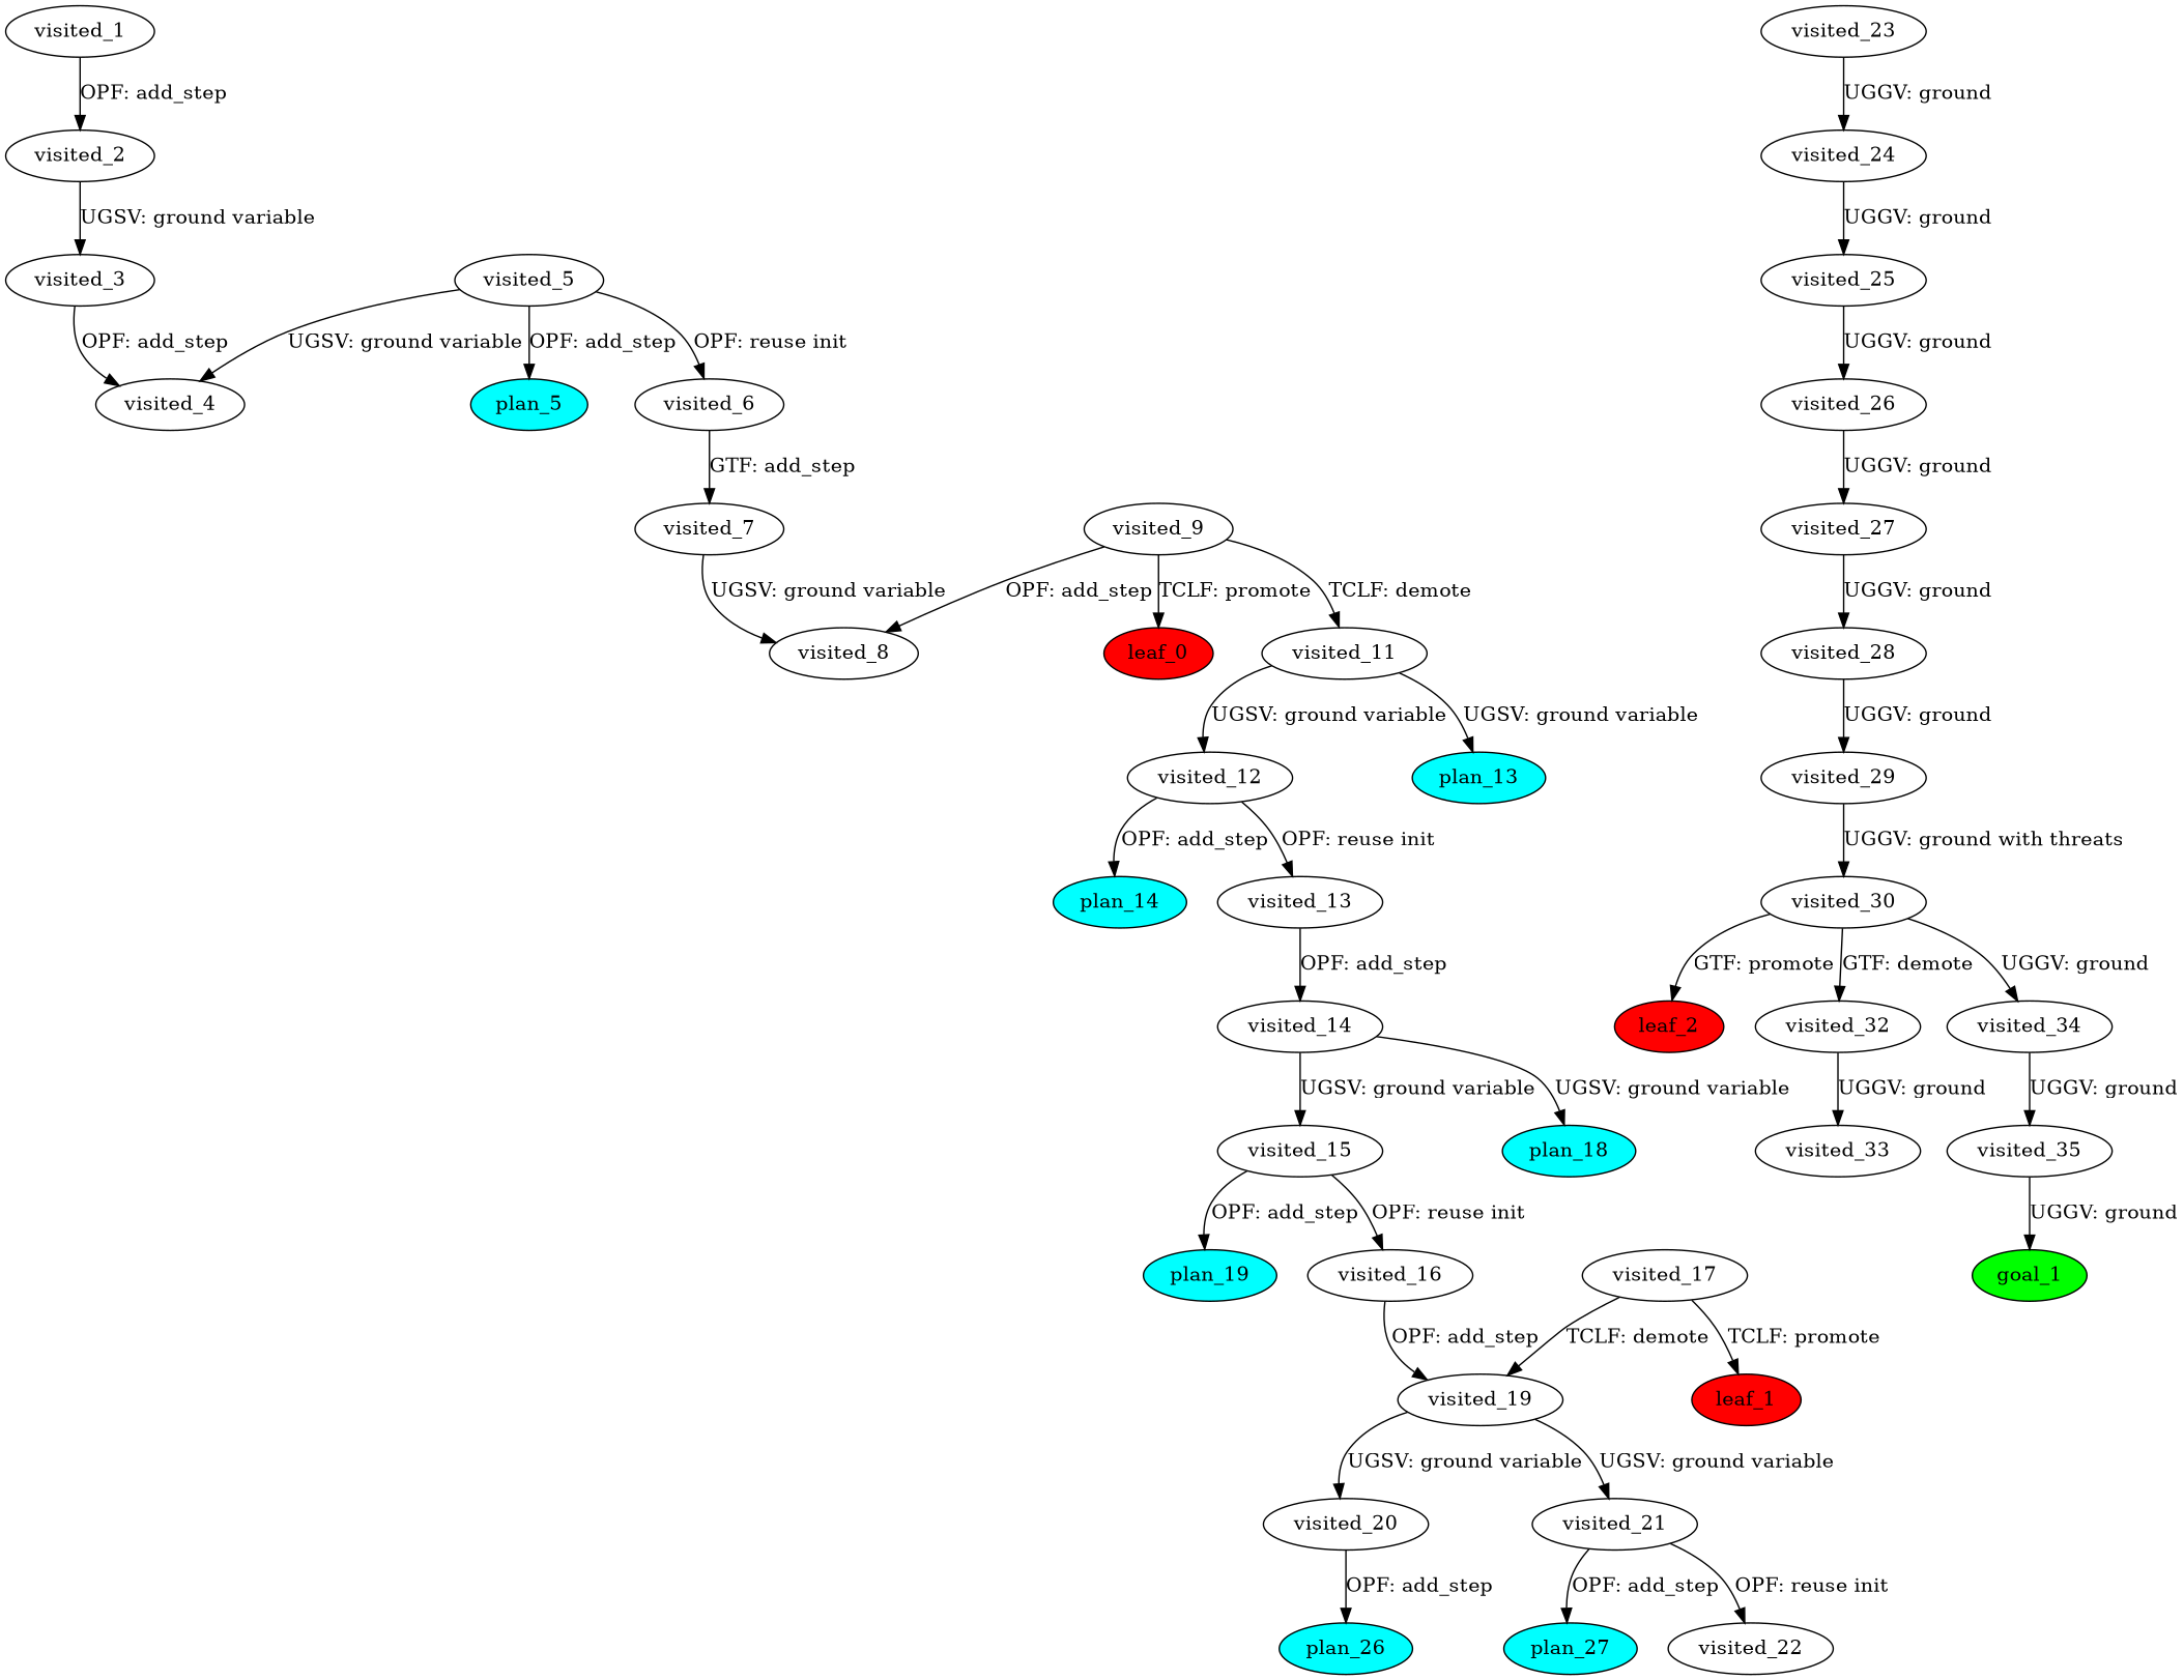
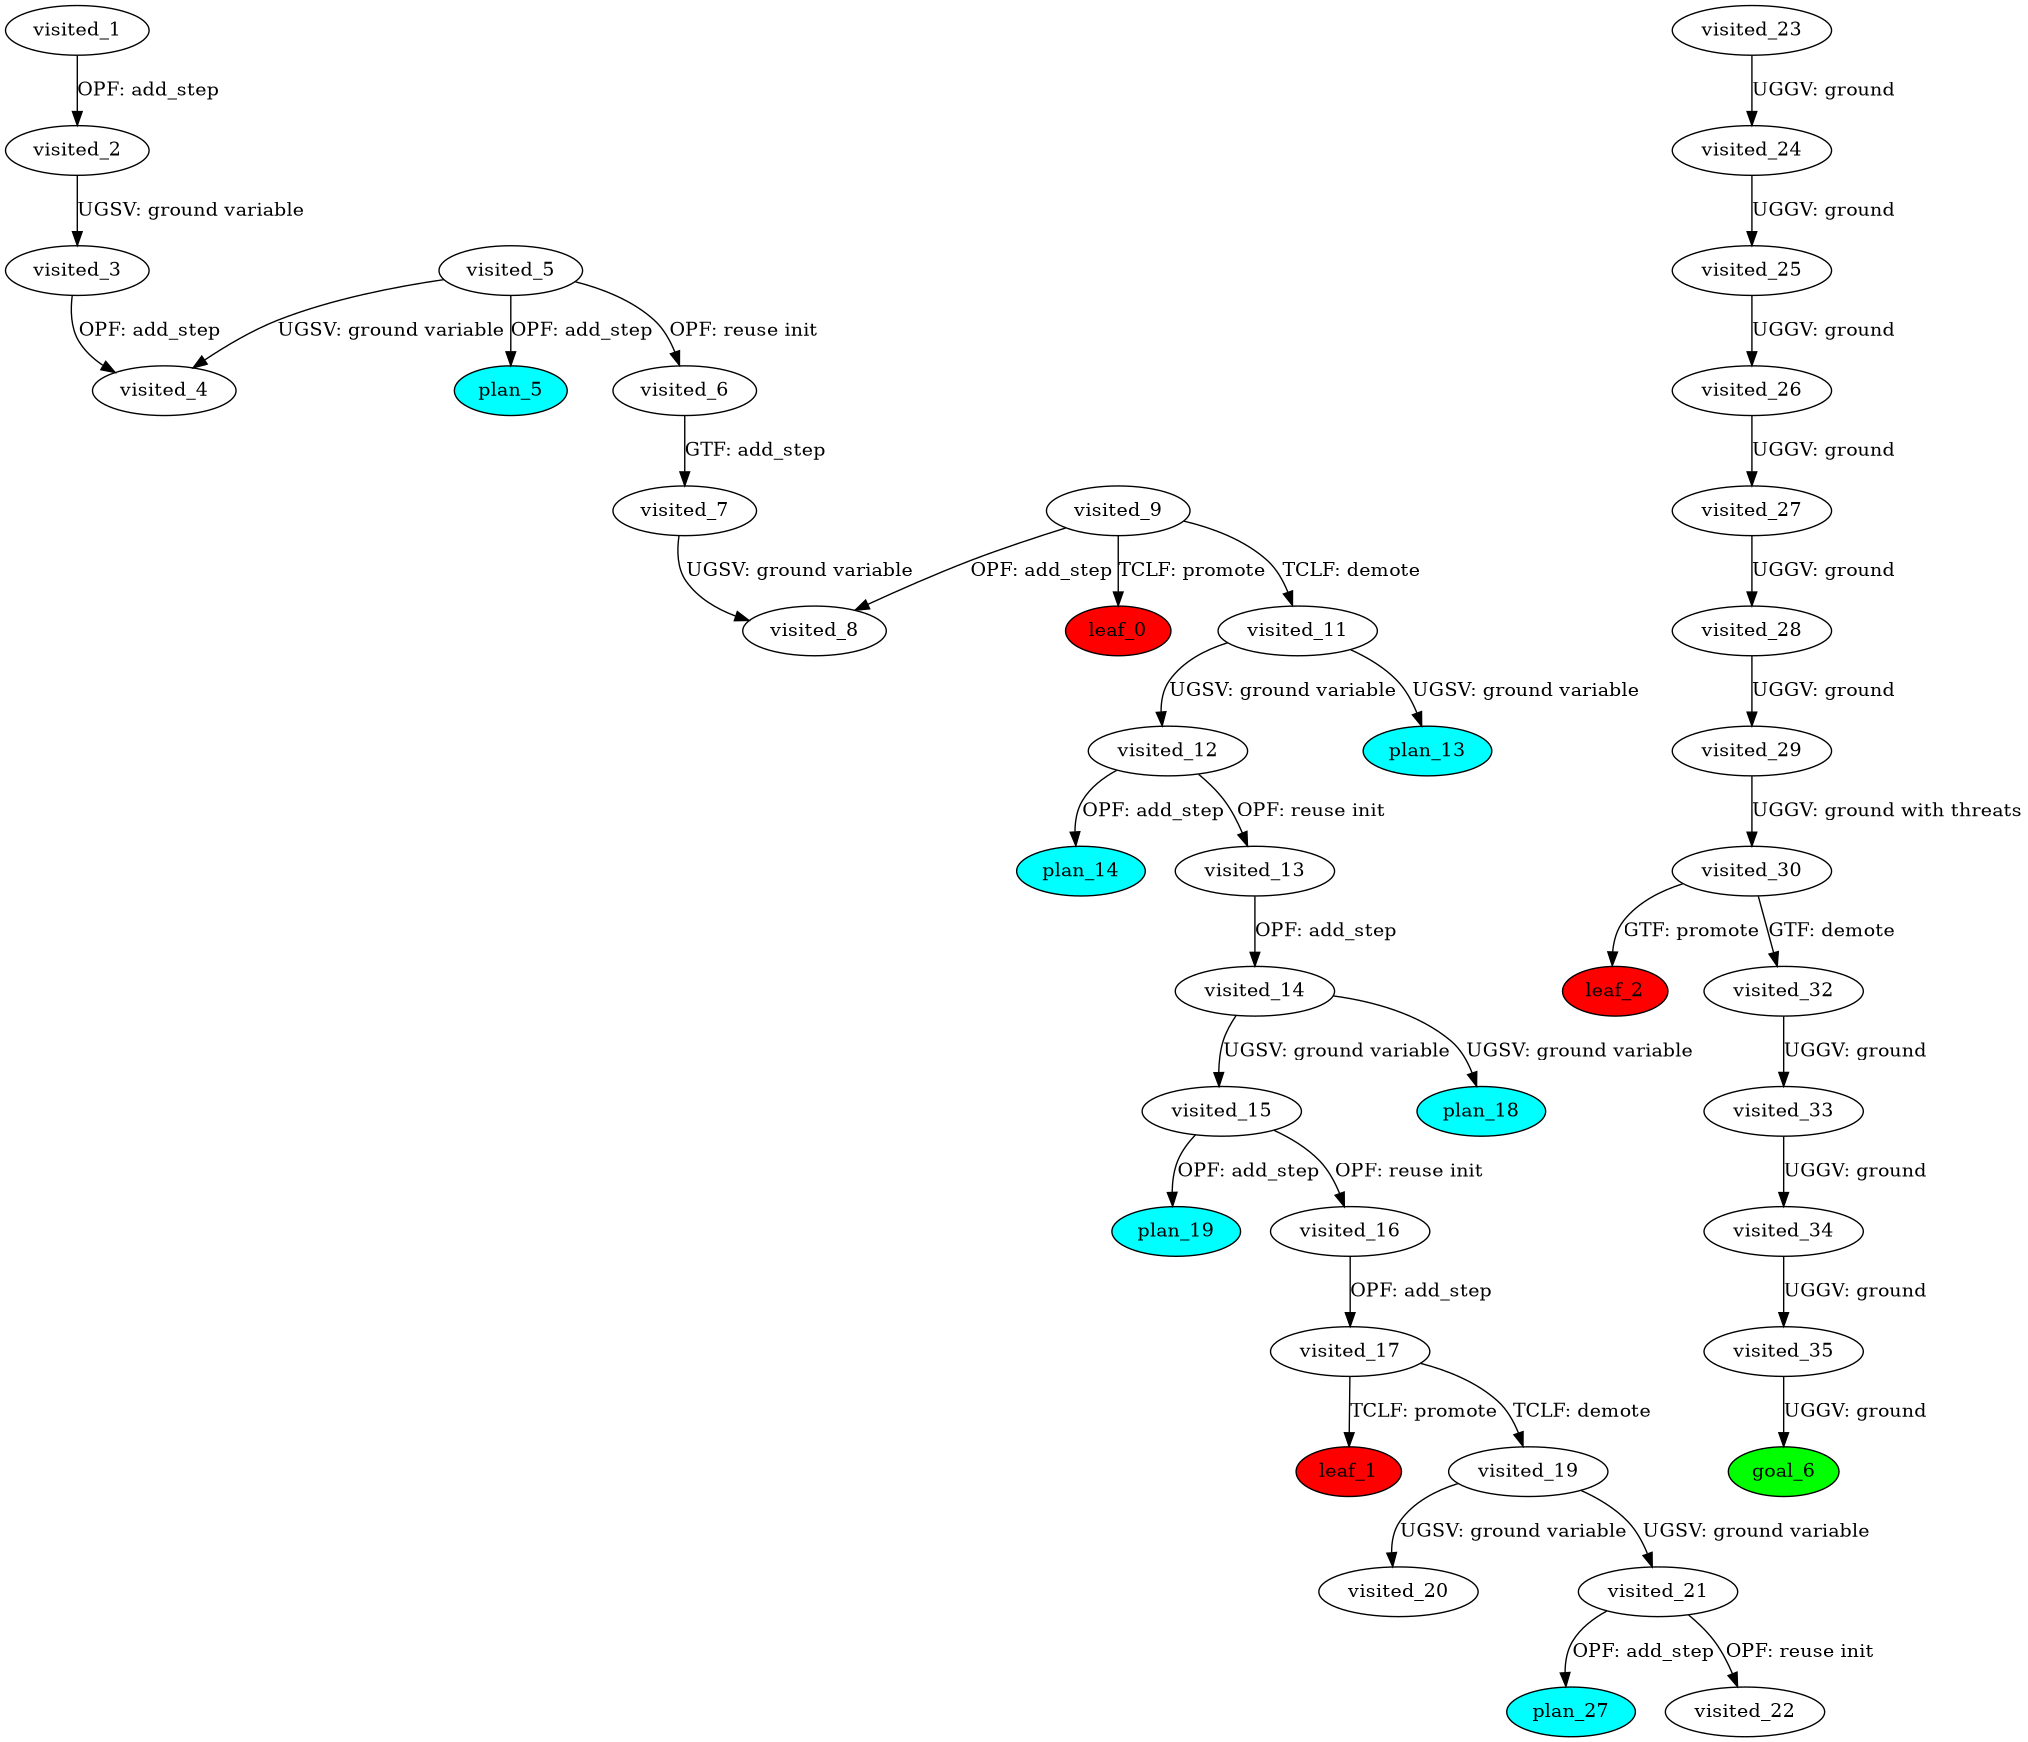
  digraph {
    node [fillcolor=white style=filled]
    n1 [label=visited_1]
    n2 [label=visited_2]
    n3 [label=visited_3]
    n4 [label=visited_4]
    n5 [label=visited_5]
    n6 [fillcolor=cyan label=plan_5]
    n7 [label=visited_6]
    n8 [label=visited_7]
    n9 [label=visited_8]
    n10 [label=visited_9]
    n11 [fillcolor=red label=leaf_0]
    n12 [label=visited_11]
    n13 [label=visited_12]
    n14 [fillcolor=cyan label=plan_13]
    n15 [fillcolor=cyan label=plan_14]
    n16 [label=visited_13]
    n17 [label=visited_14]
    n18 [label=visited_15]
    n19 [fillcolor=cyan label=plan_18]
    n20 [fillcolor=cyan label=plan_19]
    n21 [label=visited_16]
    n22 [label=visited_17]
    n23 [fillcolor=red label=leaf_1]
    n24 [label=visited_19]
    n25 [label=visited_20]
    n26 [label=visited_21]
-   n27 [fillcolor=cyan label=plan_26]
    n28 [fillcolor=cyan label=plan_27]
    n29 [label=visited_22]
    n30 [label=visited_23]
    n31 [label=visited_24]
    n32 [label=visited_25]
    n33 [label=visited_26]
    n34 [label=visited_27]
    n35 [label=visited_28]
    n36 [label=visited_29]
    n37 [label=visited_30]
    n38 [fillcolor=red label=leaf_2]
    n39 [label=visited_32]
    n40 [label=visited_33]
    n41 [label=visited_34]
    n42 [label=visited_35]
-   n43 [fillcolor=green label=goal_1]
+   n43 [fillcolor=green label=goal_6]
    n1 -> n2 [label="OPF: add_step"]
    n2 -> n3 [label="UGSV: ground variable"]
    n3 -> n4 [label="OPF: add_step"]
    n5 -> n4 [label="UGSV: ground variable"]
    n5 -> n6 [label="OPF: add_step"]
    n5 -> n7 [label="OPF: reuse init"]
    n7 -> n8 [label="GTF: add_step"]
    n8 -> n9 [label="UGSV: ground variable"]
    n10 -> n9 [label="OPF: add_step"]
    n10 -> n11 [label="TCLF: promote"]
    n10 -> n12 [label="TCLF: demote"]
    n12 -> n13 [label="UGSV: ground variable"]
    n12 -> n14 [label="UGSV: ground variable"]
    n13 -> n15 [label="OPF: add_step"]
    n13 -> n16 [label="OPF: reuse init"]
    n16 -> n17 [label="OPF: add_step"]
    n17 -> n18 [label="UGSV: ground variable"]
    n17 -> n19 [label="UGSV: ground variable"]
    n18 -> n20 [label="OPF: add_step"]
    n18 -> n21 [label="OPF: reuse init"]
-   n21 -> n24 [label="OPF: add_step"]
+   n21 -> n22 [label="OPF: add_step"]
    n22 -> n23 [label="TCLF: promote"]
    n22 -> n24 [label="TCLF: demote"]
    n24 -> n25 [label="UGSV: ground variable"]
    n24 -> n26 [label="UGSV: ground variable"]
-   n25 -> n27 [label="OPF: add_step"]
    n26 -> n28 [label="OPF: add_step"]
    n26 -> n29 [label="OPF: reuse init"]
    n30 -> n31 [label="UGGV: ground"]
    n31 -> n32 [label="UGGV: ground"]
    n32 -> n33 [label="UGGV: ground"]
    n33 -> n34 [label="UGGV: ground"]
    n34 -> n35 [label="UGGV: ground"]
    n35 -> n36 [label="UGGV: ground"]
    n36 -> n37 [label="UGGV: ground with threats"]
    n37 -> n38 [label="GTF: promote"]
    n37 -> n39 [label="GTF: demote"]
    n39 -> n40 [label="UGGV: ground"]
-   n37 -> n41 [label="UGGV: ground"]
+   n40 -> n41 [label="UGGV: ground"]
    n41 -> n42 [label="UGGV: ground"]
    n42 -> n43 [label="UGGV: ground"]
  }
